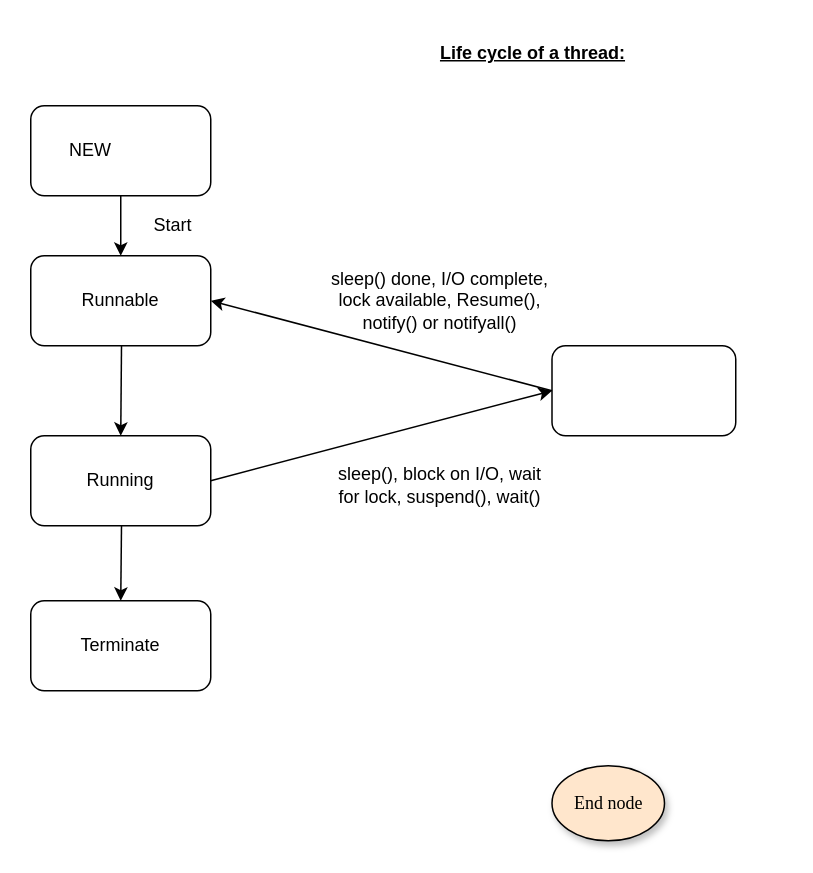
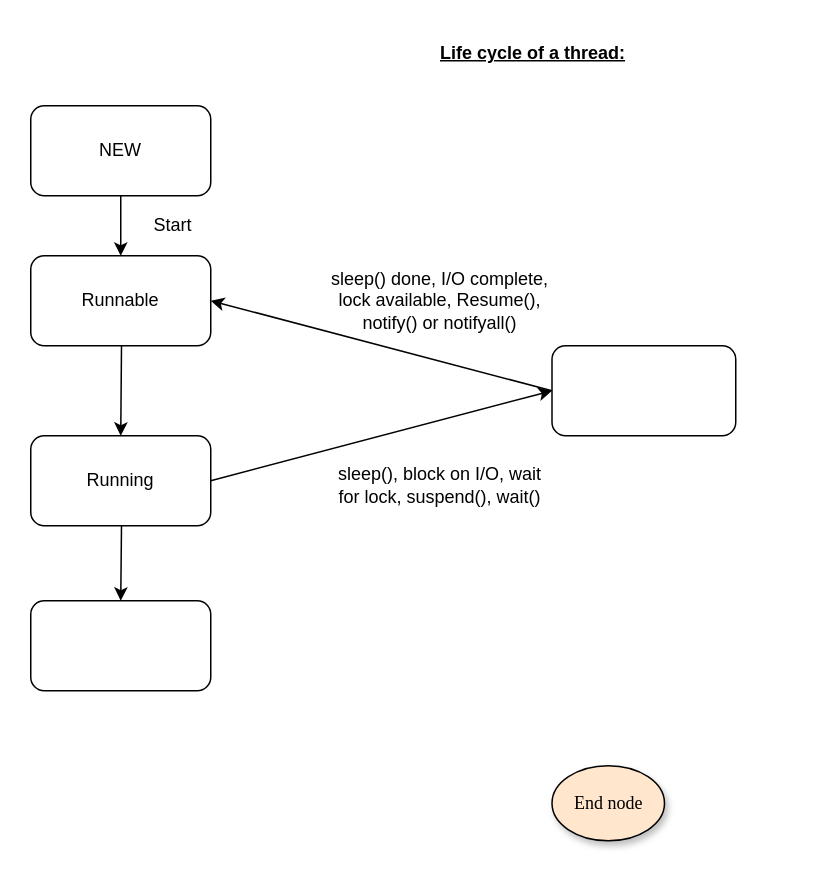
  <mxCell id="0" />
  <mxCell id="1" parent="0" />
  <mxCell id="2" value="End node" style="ellipse;whiteSpace=wrap;html=1;rounded=0;shadow=1;comic=0;labelBackgroundColor=none;strokeWidth=1;fontFamily=Verdana;fontSize=12;align=center;fillColor=#ffe6cc;" parent="1" vertex="1"><mxGeometry x="367.5" y="510" width="75" height="50" as="geometry" /></mxCell>
  <mxCell id="3" value="" style="rounded=1;whiteSpace=wrap;html=1;" vertex="1" parent="1"><mxGeometry x="20" y="70" width="120" height="60" as="geometry" /></mxCell>
  <mxCell id="4" value="" style="rounded=1;whiteSpace=wrap;html=1;" vertex="1" parent="1"><mxGeometry x="20" y="170" width="120" height="60" as="geometry" /></mxCell>
  <mxCell id="5" value="" style="rounded=1;whiteSpace=wrap;html=1;" vertex="1" parent="1"><mxGeometry x="20" y="290" width="120" height="60" as="geometry" /></mxCell>
  <mxCell id="6" value="" style="rounded=1;whiteSpace=wrap;html=1;" vertex="1" parent="1"><mxGeometry x="20" y="400" width="120" height="60" as="geometry" /></mxCell>
  <mxCell id="7" value="" style="rounded=1;whiteSpace=wrap;html=1;" vertex="1" parent="1"><mxGeometry x="367.5" y="230" width="122.5" height="60" as="geometry" /></mxCell>
  <mxCell id="8" value="" style="endArrow=classic;html=1;rounded=0;exitX=1;exitY=0.5;exitDx=0;exitDy=0;entryX=0;entryY=0.5;entryDx=0;entryDy=0;" edge="1" parent="1" source="5" target="7"><mxGeometry width="50" height="50" relative="1" as="geometry"><mxPoint x="180" y="310" as="sourcePoint" /><mxPoint x="230" y="260" as="targetPoint" /></mxGeometry></mxCell>
  <mxCell id="9" value="" style="endArrow=classic;html=1;rounded=0;exitX=0;exitY=0.5;exitDx=0;exitDy=0;entryX=1;entryY=0.5;entryDx=0;entryDy=0;" edge="1" parent="1" source="7" target="4"><mxGeometry width="50" height="50" relative="1" as="geometry"><mxPoint x="140" y="320" as="sourcePoint" /><mxPoint x="420" y="130" as="targetPoint" /><Array as="points" /></mxGeometry></mxCell>
  <mxCell id="10" value="" style="endArrow=classic;html=1;rounded=0;exitX=0.5;exitY=1;exitDx=0;exitDy=0;entryX=0.5;entryY=0;entryDx=0;entryDy=0;" edge="1" parent="1" source="3" target="4"><mxGeometry width="50" height="50" relative="1" as="geometry"><mxPoint x="170" y="160" as="sourcePoint" /><mxPoint x="70" y="170" as="targetPoint" /></mxGeometry></mxCell>
  <mxCell id="11" value="" style="endArrow=classic;html=1;rounded=0;exitX=0.425;exitY=1;exitDx=0;exitDy=0;exitPerimeter=0;entryX=0.5;entryY=0;entryDx=0;entryDy=0;" edge="1" parent="1" target="5"><mxGeometry width="50" height="50" relative="1" as="geometry"><mxPoint x="80.5" y="230" as="sourcePoint" /><mxPoint x="79.5" y="270" as="targetPoint" /></mxGeometry></mxCell>
  <mxCell id="12" value="" style="endArrow=classic;html=1;rounded=0;exitX=0.425;exitY=1;exitDx=0;exitDy=0;exitPerimeter=0;entryX=0.5;entryY=0;entryDx=0;entryDy=0;" edge="1" parent="1" target="6"><mxGeometry width="50" height="50" relative="1" as="geometry"><mxPoint x="80.5" y="350" as="sourcePoint" /><mxPoint x="79.5" y="390" as="targetPoint" /></mxGeometry></mxCell>
  <mxCell id="13" value="Start" style="text;html=1;strokeColor=none;fillColor=none;align=center;verticalAlign=middle;whiteSpace=wrap;rounded=0;" vertex="1" parent="1"><mxGeometry x="90" y="140" width="50" height="20" as="geometry" /></mxCell>
- <mxCell id="14" value="NEW" style="text;html=1;strokeColor=none;fillColor=none;align=center;verticalAlign=middle;whiteSpace=wrap;rounded=0;" vertex="1" parent="1"><mxGeometry x="30" y="85" width="60" height="30" as="geometry" /></mxCell>
- <mxCell id="15" value="Terminate" style="text;html=1;strokeColor=none;fillColor=none;align=center;verticalAlign=middle;whiteSpace=wrap;rounded=0;" vertex="1" parent="1"><mxGeometry x="50" y="415" width="60" height="30" as="geometry" /></mxCell>
+ <mxCell id="14" value="NEW" style="text;html=1;strokeColor=none;fillColor=none;align=center;verticalAlign=middle;whiteSpace=wrap;rounded=0;" vertex="1" parent="1"><mxGeometry x="50" y="85" width="60" height="30" as="geometry" /></mxCell>
  <mxCell id="16" value="Running" style="text;html=1;strokeColor=none;fillColor=none;align=center;verticalAlign=middle;whiteSpace=wrap;rounded=0;" vertex="1" parent="1"><mxGeometry x="50" y="305" width="60" height="30" as="geometry" /></mxCell>
  <mxCell id="17" value="Runnable" style="text;html=1;strokeColor=none;fillColor=none;align=center;verticalAlign=middle;whiteSpace=wrap;rounded=0;" vertex="1" parent="1"><mxGeometry x="50" y="185" width="60" height="30" as="geometry" /></mxCell>
  <mxCell id="18" value="sleep(), block on I/O, wait for lock, suspend(), wait()" style="text;html=1;strokeColor=none;fillColor=none;align=center;verticalAlign=middle;whiteSpace=wrap;rounded=0;" vertex="1" parent="1"><mxGeometry x="217.5" y="305" width="150" height="35" as="geometry" /></mxCell>
  <mxCell id="19" value="sleep() done, I/O complete, lock available, Resume(), notify() or notifyall()" style="text;html=1;strokeColor=none;fillColor=none;align=center;verticalAlign=middle;whiteSpace=wrap;rounded=0;" vertex="1" parent="1"><mxGeometry x="217.5" y="182.5" width="150" height="35" as="geometry" /></mxCell>
  <mxCell id="20" value="&lt;b&gt;&lt;u&gt;Life cycle of a thread:&lt;/u&gt;&lt;/b&gt;" style="text;html=1;strokeColor=none;fillColor=none;align=center;verticalAlign=middle;whiteSpace=wrap;rounded=0;" vertex="1" parent="1"><mxGeometry x="190" y="20" width="330" height="30" as="geometry" /></mxCell>
